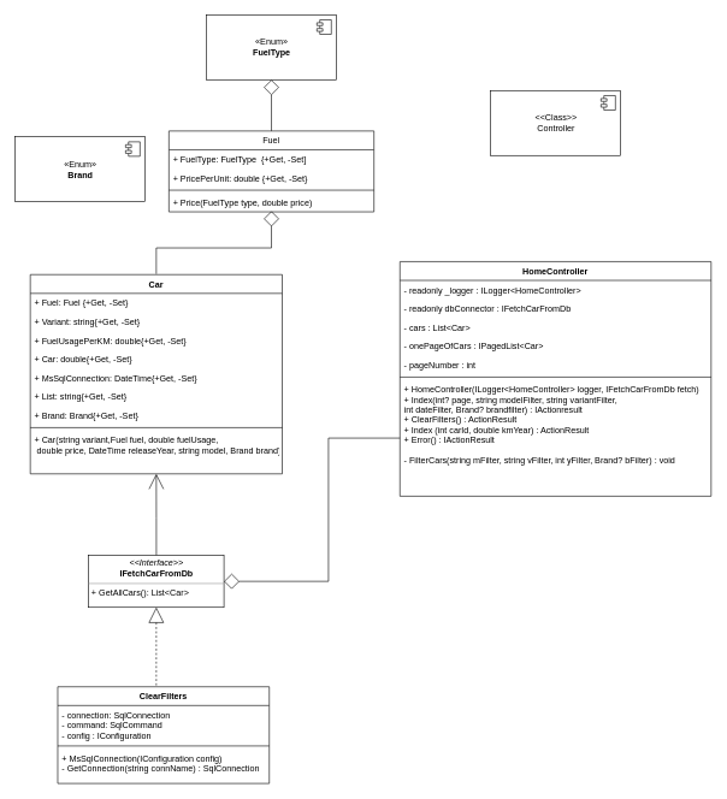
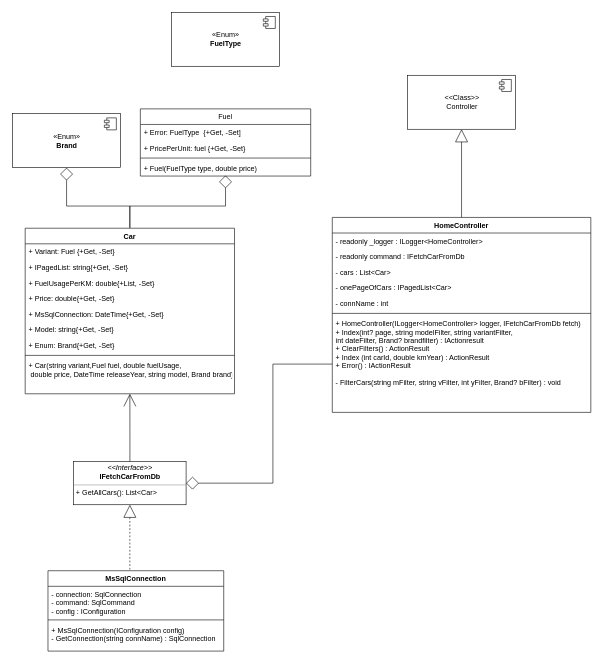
  <mxCell id="0" />
  <mxCell id="1" parent="0" />
+ <mxCell id="2" style="edgeStyle=orthogonalEdgeStyle;rounded=0;orthogonalLoop=1;jettySize=auto;html=1;exitX=0.5;exitY=0;exitDx=0;exitDy=0;endArrow=diamond;endFill=0;endSize=19;" edge="1" parent="1" source="4" target="14"><mxGeometry relative="1" as="geometry"><Array as="points"><mxPoint x="216" y="343" /><mxPoint x="110" y="343" /></Array></mxGeometry></mxCell>
  <mxCell id="3" style="edgeStyle=orthogonalEdgeStyle;rounded=0;orthogonalLoop=1;jettySize=auto;html=1;exitX=0.5;exitY=0;exitDx=0;exitDy=0;endArrow=diamond;endFill=0;endSize=19;" edge="1" parent="1"><mxGeometry relative="1" as="geometry"><mxPoint x="215.5" y="379" as="sourcePoint" /><mxPoint x="375" y="292" as="targetPoint" /><Array as="points"><mxPoint x="216" y="343" /><mxPoint x="375" y="343" /></Array></mxGeometry></mxCell>
  <mxCell id="4" value="Car" style="swimlane;fontStyle=1;align=center;verticalAlign=top;childLayout=stackLayout;horizontal=1;startSize=26;horizontalStack=0;resizeParent=1;resizeParentMax=0;resizeLast=0;collapsible=1;marginBottom=0;" vertex="1" parent="1"><mxGeometry x="41" y="380" width="349" height="276" as="geometry" /></mxCell>
- <mxCell id="5" value="+ Fuel: Fuel {+Get, -Set}" style="text;strokeColor=none;fillColor=none;align=left;verticalAlign=top;spacingLeft=4;spacingRight=4;overflow=hidden;rotatable=0;points=[[0,0.5],[1,0.5]];portConstraint=eastwest;" vertex="1" parent="4"><mxGeometry y="26" width="349" height="26" as="geometry" /></mxCell>
- <mxCell id="6" value="+ Variant: string{+Get, -Set}" style="text;strokeColor=none;fillColor=none;align=left;verticalAlign=top;spacingLeft=4;spacingRight=4;overflow=hidden;rotatable=0;points=[[0,0.5],[1,0.5]];portConstraint=eastwest;" vertex="1" parent="4"><mxGeometry y="52" width="349" height="26" as="geometry" /></mxCell>
- <mxCell id="7" value="+ FuelUsagePerKM: double{+Get, -Set}" style="text;strokeColor=none;fillColor=none;align=left;verticalAlign=top;spacingLeft=4;spacingRight=4;overflow=hidden;rotatable=0;points=[[0,0.5],[1,0.5]];portConstraint=eastwest;" vertex="1" parent="4"><mxGeometry y="78" width="349" height="26" as="geometry" /></mxCell>
- <mxCell id="8" value="+ Car: double{+Get, -Set}" style="text;strokeColor=none;fillColor=none;align=left;verticalAlign=top;spacingLeft=4;spacingRight=4;overflow=hidden;rotatable=0;points=[[0,0.5],[1,0.5]];portConstraint=eastwest;" vertex="1" parent="4"><mxGeometry y="104" width="349" height="26" as="geometry" /></mxCell>
+ <mxCell id="5" value="+ Variant: Fuel {+Get, -Set}" style="text;strokeColor=none;fillColor=none;align=left;verticalAlign=top;spacingLeft=4;spacingRight=4;overflow=hidden;rotatable=0;points=[[0,0.5],[1,0.5]];portConstraint=eastwest;" vertex="1" parent="4"><mxGeometry y="26" width="349" height="26" as="geometry" /></mxCell>
+ <mxCell id="6" value="+ IPagedList: string{+Get, -Set}" style="text;strokeColor=none;fillColor=none;align=left;verticalAlign=top;spacingLeft=4;spacingRight=4;overflow=hidden;rotatable=0;points=[[0,0.5],[1,0.5]];portConstraint=eastwest;" vertex="1" parent="4"><mxGeometry y="52" width="349" height="26" as="geometry" /></mxCell>
+ <mxCell id="7" value="+ FuelUsagePerKM: double{+List, -Set}" style="text;strokeColor=none;fillColor=none;align=left;verticalAlign=top;spacingLeft=4;spacingRight=4;overflow=hidden;rotatable=0;points=[[0,0.5],[1,0.5]];portConstraint=eastwest;" vertex="1" parent="4"><mxGeometry y="78" width="349" height="26" as="geometry" /></mxCell>
+ <mxCell id="8" value="+ Price: double{+Get, -Set}" style="text;strokeColor=none;fillColor=none;align=left;verticalAlign=top;spacingLeft=4;spacingRight=4;overflow=hidden;rotatable=0;points=[[0,0.5],[1,0.5]];portConstraint=eastwest;" vertex="1" parent="4"><mxGeometry y="104" width="349" height="26" as="geometry" /></mxCell>
  <mxCell id="9" value="+ MsSqlConnection: DateTime{+Get, -Set}" style="text;strokeColor=none;fillColor=none;align=left;verticalAlign=top;spacingLeft=4;spacingRight=4;overflow=hidden;rotatable=0;points=[[0,0.5],[1,0.5]];portConstraint=eastwest;" vertex="1" parent="4"><mxGeometry y="130" width="349" height="26" as="geometry" /></mxCell>
- <mxCell id="10" value="+ List: string{+Get, -Set}" style="text;strokeColor=none;fillColor=none;align=left;verticalAlign=top;spacingLeft=4;spacingRight=4;overflow=hidden;rotatable=0;points=[[0,0.5],[1,0.5]];portConstraint=eastwest;" vertex="1" parent="4"><mxGeometry y="156" width="349" height="26" as="geometry" /></mxCell>
- <mxCell id="11" value="+ Brand: Brand{+Get, -Set}" style="text;strokeColor=none;fillColor=none;align=left;verticalAlign=top;spacingLeft=4;spacingRight=4;overflow=hidden;rotatable=0;points=[[0,0.5],[1,0.5]];portConstraint=eastwest;" vertex="1" parent="4"><mxGeometry y="182" width="349" height="26" as="geometry" /></mxCell>
+ <mxCell id="10" value="+ Model: string{+Get, -Set}" style="text;strokeColor=none;fillColor=none;align=left;verticalAlign=top;spacingLeft=4;spacingRight=4;overflow=hidden;rotatable=0;points=[[0,0.5],[1,0.5]];portConstraint=eastwest;" vertex="1" parent="4"><mxGeometry y="156" width="349" height="26" as="geometry" /></mxCell>
+ <mxCell id="11" value="+ Enum: Brand{+Get, -Set}" style="text;strokeColor=none;fillColor=none;align=left;verticalAlign=top;spacingLeft=4;spacingRight=4;overflow=hidden;rotatable=0;points=[[0,0.5],[1,0.5]];portConstraint=eastwest;" vertex="1" parent="4"><mxGeometry y="182" width="349" height="26" as="geometry" /></mxCell>
  <mxCell id="12" value="" style="line;strokeWidth=1;fillColor=none;align=left;verticalAlign=middle;spacingTop=-1;spacingLeft=3;spacingRight=3;rotatable=0;labelPosition=right;points=[];portConstraint=eastwest;" vertex="1" parent="4"><mxGeometry y="208" width="349" height="8" as="geometry" /></mxCell>
  <mxCell id="13" value="+ Car(string variant,Fuel fuel, double fuelUsage,&#10; double price, DateTime releaseYear, string model, Brand brand)" style="text;strokeColor=none;fillColor=none;align=left;verticalAlign=top;spacingLeft=4;spacingRight=4;overflow=hidden;rotatable=0;points=[[0,0.5],[1,0.5]];portConstraint=eastwest;" vertex="1" parent="4"><mxGeometry y="216" width="349" height="60" as="geometry" /></mxCell>
  <mxCell id="14" value="«Enum»&lt;br&gt;&lt;b&gt;Brand&lt;/b&gt;" style="html=1;dropTarget=0;" vertex="1" parent="1"><mxGeometry x="20" y="189" width="180" height="90" as="geometry" /></mxCell>
  <mxCell id="15" value="" style="shape=module;jettyWidth=8;jettyHeight=4;" vertex="1" parent="14"><mxGeometry x="1" width="20" height="20" relative="1" as="geometry"><mxPoint x="-27" y="7" as="offset" /></mxGeometry></mxCell>
  <mxCell id="16" value="«Enum»&lt;br&gt;&lt;b&gt;FuelType&lt;/b&gt;" style="html=1;dropTarget=0;" vertex="1" parent="1"><mxGeometry x="285" y="20" width="180" height="90" as="geometry" /></mxCell>
  <mxCell id="17" value="" style="shape=module;jettyWidth=8;jettyHeight=4;" vertex="1" parent="16"><mxGeometry x="1" width="20" height="20" relative="1" as="geometry"><mxPoint x="-27" y="7" as="offset" /></mxGeometry></mxCell>
- <mxCell id="18" style="edgeStyle=orthogonalEdgeStyle;rounded=0;orthogonalLoop=1;jettySize=auto;html=1;exitX=0.5;exitY=0;exitDx=0;exitDy=0;endArrow=diamond;endFill=0;endSize=19;" edge="1" parent="1" source="19" target="16"><mxGeometry relative="1" as="geometry" /></mxCell>
  <mxCell id="19" value="Fuel" style="swimlane;fontStyle=0;childLayout=stackLayout;horizontal=1;startSize=26;fillColor=none;horizontalStack=0;resizeParent=1;resizeParentMax=0;resizeLast=0;collapsible=1;marginBottom=0;" vertex="1" parent="1"><mxGeometry x="233" y="181" width="284" height="112" as="geometry" /></mxCell>
- <mxCell id="20" value="+ FuelType: FuelType  {+Get, -Set]" style="text;strokeColor=none;fillColor=none;align=left;verticalAlign=top;spacingLeft=4;spacingRight=4;overflow=hidden;rotatable=0;points=[[0,0.5],[1,0.5]];portConstraint=eastwest;" vertex="1" parent="19"><mxGeometry y="26" width="284" height="26" as="geometry" /></mxCell>
- <mxCell id="21" value="+ PricePerUnit: double {+Get, -Set}" style="text;strokeColor=none;fillColor=none;align=left;verticalAlign=top;spacingLeft=4;spacingRight=4;overflow=hidden;rotatable=0;points=[[0,0.5],[1,0.5]];portConstraint=eastwest;" vertex="1" parent="19"><mxGeometry y="52" width="284" height="26" as="geometry" /></mxCell>
+ <mxCell id="20" value="+ Error: FuelType  {+Get, -Set]" style="text;strokeColor=none;fillColor=none;align=left;verticalAlign=top;spacingLeft=4;spacingRight=4;overflow=hidden;rotatable=0;points=[[0,0.5],[1,0.5]];portConstraint=eastwest;" vertex="1" parent="19"><mxGeometry y="26" width="284" height="26" as="geometry" /></mxCell>
+ <mxCell id="21" value="+ PricePerUnit: fuel {+Get, -Set}" style="text;strokeColor=none;fillColor=none;align=left;verticalAlign=top;spacingLeft=4;spacingRight=4;overflow=hidden;rotatable=0;points=[[0,0.5],[1,0.5]];portConstraint=eastwest;" vertex="1" parent="19"><mxGeometry y="52" width="284" height="26" as="geometry" /></mxCell>
  <mxCell id="22" value="" style="line;strokeWidth=1;fillColor=none;align=left;verticalAlign=middle;spacingTop=-1;spacingLeft=3;spacingRight=3;rotatable=0;labelPosition=right;points=[];portConstraint=eastwest;" vertex="1" parent="19"><mxGeometry y="78" width="284" height="8" as="geometry" /></mxCell>
- <mxCell id="23" value="+ Price(FuelType type, double price)" style="text;strokeColor=none;fillColor=none;align=left;verticalAlign=top;spacingLeft=4;spacingRight=4;overflow=hidden;rotatable=0;points=[[0,0.5],[1,0.5]];portConstraint=eastwest;" vertex="1" parent="19"><mxGeometry y="86" width="284" height="26" as="geometry" /></mxCell>
+ <mxCell id="23" value="+ Fuel(FuelType type, double price)" style="text;strokeColor=none;fillColor=none;align=left;verticalAlign=top;spacingLeft=4;spacingRight=4;overflow=hidden;rotatable=0;points=[[0,0.5],[1,0.5]];portConstraint=eastwest;" vertex="1" parent="19"><mxGeometry y="86" width="284" height="26" as="geometry" /></mxCell>
  <mxCell id="24" style="edgeStyle=orthogonalEdgeStyle;rounded=0;orthogonalLoop=1;jettySize=auto;html=1;dashed=1;startArrow=block;startFill=0;endArrow=none;endFill=0;startSize=19;endSize=19;" edge="1" parent="1" source="26" target="27"><mxGeometry relative="1" as="geometry"><Array as="points"><mxPoint x="227" y="951" /></Array></mxGeometry></mxCell>
  <mxCell id="25" style="edgeStyle=orthogonalEdgeStyle;rounded=0;orthogonalLoop=1;jettySize=auto;html=1;startArrow=none;startFill=0;endArrow=open;endFill=0;startSize=19;endSize=19;" edge="1" parent="1" source="26" target="4"><mxGeometry relative="1" as="geometry"><mxPoint x="184" y="397" as="targetPoint" /></mxGeometry></mxCell>
  <mxCell id="26" value="&lt;p style=&quot;margin:0px;margin-top:4px;text-align:center;&quot;&gt;&lt;i&gt;&amp;lt;&amp;lt;Interface&amp;gt;&amp;gt;&lt;/i&gt;&lt;br&gt;&lt;b&gt;IFetchCarFromDb&lt;/b&gt;&lt;/p&gt;&lt;hr size=&quot;1&quot;&gt;&lt;p style=&quot;margin:0px;margin-left:4px;&quot;&gt;&lt;/p&gt;&lt;p style=&quot;margin:0px;margin-left:4px;&quot;&gt;+ GetAllCars(&lt;span style=&quot;background-color: initial;&quot;&gt;): List&amp;lt;Car&amp;gt;&lt;/span&gt;&lt;/p&gt;" style="verticalAlign=top;align=left;overflow=fill;fontSize=12;fontFamily=Helvetica;html=1;" vertex="1" parent="1"><mxGeometry x="121.75" y="769" width="187.5" height="72" as="geometry" /></mxCell>
- <mxCell id="27" value="ClearFilters" style="swimlane;fontStyle=1;align=center;verticalAlign=top;childLayout=stackLayout;horizontal=1;startSize=26;horizontalStack=0;resizeParent=1;resizeParentMax=0;resizeLast=0;collapsible=1;marginBottom=0;" vertex="1" parent="1"><mxGeometry x="79" y="951" width="293" height="134" as="geometry" /></mxCell>
+ <mxCell id="27" value="MsSqlConnection" style="swimlane;fontStyle=1;align=center;verticalAlign=top;childLayout=stackLayout;horizontal=1;startSize=26;horizontalStack=0;resizeParent=1;resizeParentMax=0;resizeLast=0;collapsible=1;marginBottom=0;" vertex="1" parent="1"><mxGeometry x="79" y="951" width="293" height="134" as="geometry" /></mxCell>
  <mxCell id="28" value="- connection: SqlConnection&#10;- command: SqlCommand&#10;- config : IConfiguration" style="text;strokeColor=none;fillColor=none;align=left;verticalAlign=top;spacingLeft=4;spacingRight=4;overflow=hidden;rotatable=0;points=[[0,0.5],[1,0.5]];portConstraint=eastwest;" vertex="1" parent="27"><mxGeometry y="26" width="293" height="52" as="geometry" /></mxCell>
  <mxCell id="29" value="" style="line;strokeWidth=1;fillColor=none;align=left;verticalAlign=middle;spacingTop=-1;spacingLeft=3;spacingRight=3;rotatable=0;labelPosition=right;points=[];portConstraint=eastwest;" vertex="1" parent="27"><mxGeometry y="78" width="293" height="8" as="geometry" /></mxCell>
  <mxCell id="30" value="+ MsSqlConnection(IConfiguration config)&#10;- GetConnection(string connName) : SqlConnection" style="text;strokeColor=none;fillColor=none;align=left;verticalAlign=top;spacingLeft=4;spacingRight=4;overflow=hidden;rotatable=0;points=[[0,0.5],[1,0.5]];portConstraint=eastwest;" vertex="1" parent="27"><mxGeometry y="86" width="293" height="48" as="geometry" /></mxCell>
+ <mxCell id="31" style="edgeStyle=orthogonalEdgeStyle;rounded=0;orthogonalLoop=1;jettySize=auto;html=1;exitX=0.5;exitY=0;exitDx=0;exitDy=0;endArrow=block;endFill=0;endSize=19;" edge="1" parent="1" source="32" target="41"><mxGeometry relative="1" as="geometry"><mxPoint x="779.667" y="134.333" as="targetPoint" /></mxGeometry></mxCell>
  <mxCell id="32" value="HomeController" style="swimlane;fontStyle=1;align=center;verticalAlign=top;childLayout=stackLayout;horizontal=1;startSize=26;horizontalStack=0;resizeParent=1;resizeParentMax=0;resizeLast=0;collapsible=1;marginBottom=0;" vertex="1" parent="1"><mxGeometry x="553" y="362" width="431" height="325" as="geometry" /></mxCell>
  <mxCell id="33" value="- readonly _logger : ILogger&lt;HomeController&gt;" style="text;strokeColor=none;fillColor=none;align=left;verticalAlign=top;spacingLeft=4;spacingRight=4;overflow=hidden;rotatable=0;points=[[0,0.5],[1,0.5]];portConstraint=eastwest;" vertex="1" parent="32"><mxGeometry y="26" width="431" height="26" as="geometry" /></mxCell>
- <mxCell id="34" value="- readonly dbConnector : IFetchCarFromDb" style="text;strokeColor=none;fillColor=none;align=left;verticalAlign=top;spacingLeft=4;spacingRight=4;overflow=hidden;rotatable=0;points=[[0,0.5],[1,0.5]];portConstraint=eastwest;" vertex="1" parent="32"><mxGeometry y="52" width="431" height="26" as="geometry" /></mxCell>
+ <mxCell id="34" value="- readonly command : IFetchCarFromDb" style="text;strokeColor=none;fillColor=none;align=left;verticalAlign=top;spacingLeft=4;spacingRight=4;overflow=hidden;rotatable=0;points=[[0,0.5],[1,0.5]];portConstraint=eastwest;" vertex="1" parent="32"><mxGeometry y="52" width="431" height="26" as="geometry" /></mxCell>
  <mxCell id="35" value="- cars : List&lt;Car&gt;" style="text;strokeColor=none;fillColor=none;align=left;verticalAlign=top;spacingLeft=4;spacingRight=4;overflow=hidden;rotatable=0;points=[[0,0.5],[1,0.5]];portConstraint=eastwest;" vertex="1" parent="32"><mxGeometry y="78" width="431" height="26" as="geometry" /></mxCell>
  <mxCell id="36" value="- onePageOfCars : IPagedList&lt;Car&gt;" style="text;strokeColor=none;fillColor=none;align=left;verticalAlign=top;spacingLeft=4;spacingRight=4;overflow=hidden;rotatable=0;points=[[0,0.5],[1,0.5]];portConstraint=eastwest;" vertex="1" parent="32"><mxGeometry y="104" width="431" height="26" as="geometry" /></mxCell>
- <mxCell id="37" value="- pageNumber : int" style="text;strokeColor=none;fillColor=none;align=left;verticalAlign=top;spacingLeft=4;spacingRight=4;overflow=hidden;rotatable=0;points=[[0,0.5],[1,0.5]];portConstraint=eastwest;" vertex="1" parent="32"><mxGeometry y="130" width="431" height="26" as="geometry" /></mxCell>
+ <mxCell id="37" value="- connName : int" style="text;strokeColor=none;fillColor=none;align=left;verticalAlign=top;spacingLeft=4;spacingRight=4;overflow=hidden;rotatable=0;points=[[0,0.5],[1,0.5]];portConstraint=eastwest;" vertex="1" parent="32"><mxGeometry y="130" width="431" height="26" as="geometry" /></mxCell>
  <mxCell id="38" value="" style="line;strokeWidth=1;fillColor=none;align=left;verticalAlign=middle;spacingTop=-1;spacingLeft=3;spacingRight=3;rotatable=0;labelPosition=right;points=[];portConstraint=eastwest;" vertex="1" parent="32"><mxGeometry y="156" width="431" height="8" as="geometry" /></mxCell>
  <mxCell id="39" value="+ HomeController(ILogger&lt;HomeController&gt; logger, IFetchCarFromDb fetch)&#10;+ Index(int? page, string modelFilter, string variantFilter, &#10;int dateFilter, Brand? brandfilter) : IActionresult&#10;+ ClearFilters() : ActionResult&#10;+ Index (int carId, double kmYear) : ActionResult&#10;+ Error() : IActionResult &#10;&#10;- FilterCars(string mFilter, string vFilter, int yFilter, Brand? bFilter) : void&#10;" style="text;strokeColor=none;fillColor=none;align=left;verticalAlign=top;spacingLeft=4;spacingRight=4;overflow=hidden;rotatable=0;points=[[0,0.5],[1,0.5]];portConstraint=eastwest;" vertex="1" parent="32"><mxGeometry y="164" width="431" height="161" as="geometry" /></mxCell>
  <mxCell id="40" style="edgeStyle=orthogonalEdgeStyle;rounded=0;orthogonalLoop=1;jettySize=auto;html=1;exitX=0;exitY=0.5;exitDx=0;exitDy=0;endArrow=diamond;endFill=0;endSize=19;" edge="1" parent="1" source="39" target="26"><mxGeometry relative="1" as="geometry"><Array as="points"><mxPoint x="454" y="606" /><mxPoint x="454" y="805" /></Array></mxGeometry></mxCell>
  <mxCell id="41" value="&amp;lt;&amp;lt;Class&amp;gt;&amp;gt;&lt;br&gt;Controller" style="html=1;dropTarget=0;" vertex="1" parent="1"><mxGeometry x="678.5" y="125" width="180" height="90" as="geometry" /></mxCell>
  <mxCell id="42" value="" style="shape=module;jettyWidth=8;jettyHeight=4;" vertex="1" parent="41"><mxGeometry x="1" width="20" height="20" relative="1" as="geometry"><mxPoint x="-27" y="7" as="offset" /></mxGeometry></mxCell>
